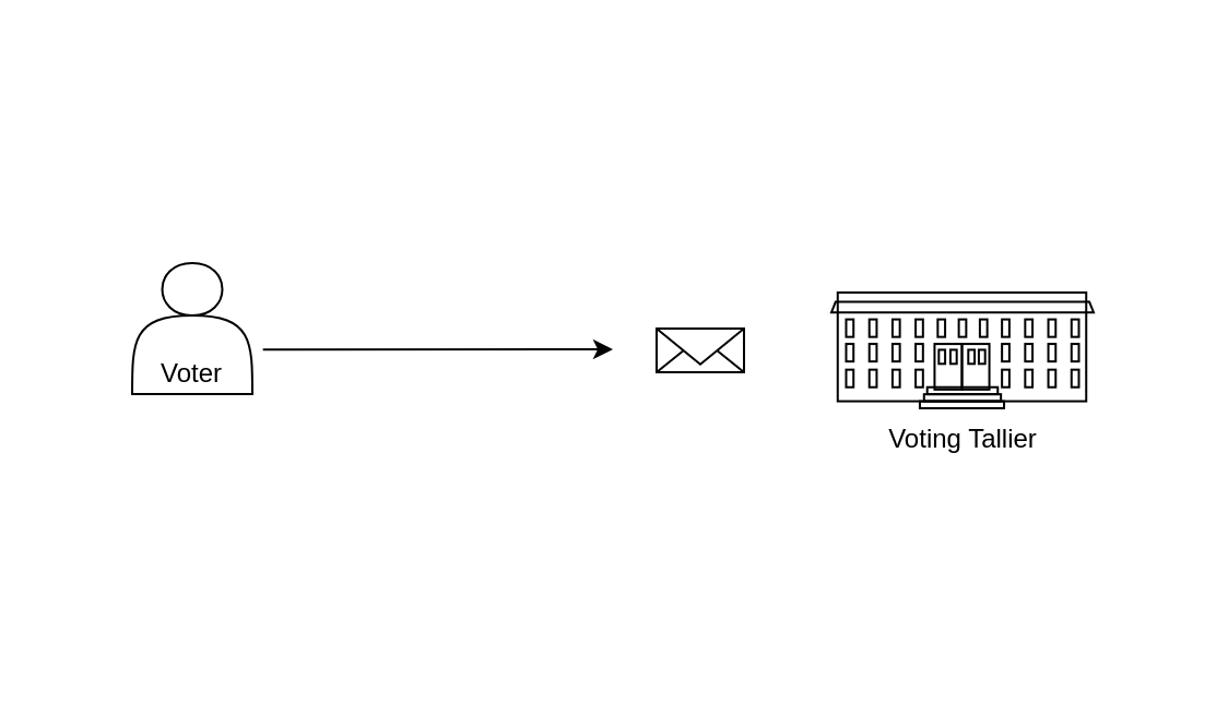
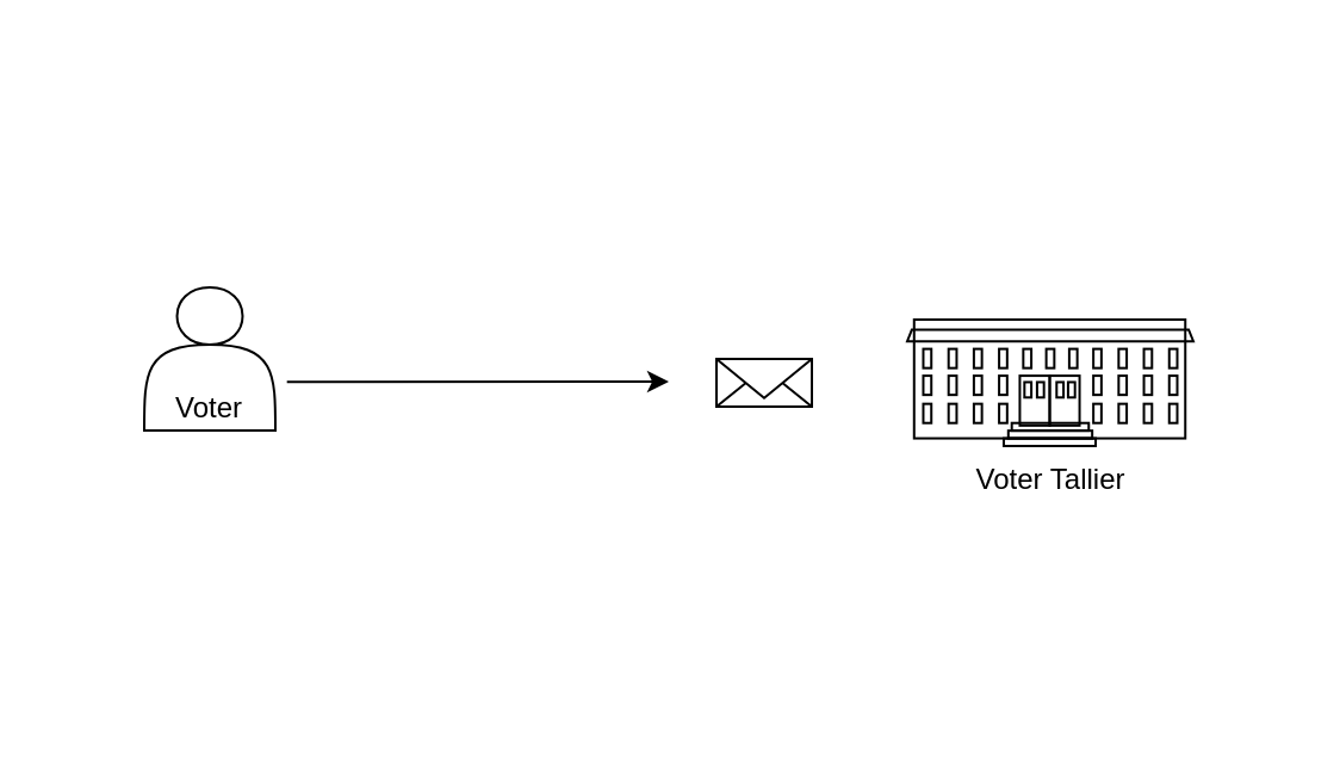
  <mxCell id="0" />
  <mxCell id="1" parent="0" />
  <mxCell id="2" value="" style="rounded=0;whiteSpace=wrap;html=1;fontColor=none;fillColor=none;strokeColor=none;" parent="1" vertex="1"><mxGeometry x="20" y="20" width="520" height="280" as="geometry" /></mxCell>
  <mxCell id="3" value="Voter" style="shape=actor;whiteSpace=wrap;html=1;verticalAlign=bottom;fillColor=none;" parent="1" vertex="1"><mxGeometry x="60" y="120" width="55" height="60" as="geometry" /></mxCell>
- <mxCell id="4" value="Voting Tallier" style="shape=mxgraph.cisco.buildings.university;html=1;pointerEvents=1;dashed=0;fillColor=none;strokeColor=#000000;strokeWidth=1;verticalLabelPosition=bottom;verticalAlign=top;align=center;outlineConnect=0;" parent="1" vertex="1"><mxGeometry x="380" y="133.5" width="120" height="53" as="geometry" /></mxCell>
+ <mxCell id="4" value="Voter Tallier" style="shape=mxgraph.cisco.buildings.university;html=1;pointerEvents=1;dashed=0;fillColor=none;strokeColor=#000000;strokeWidth=1;verticalLabelPosition=bottom;verticalAlign=top;align=center;outlineConnect=0;" parent="1" vertex="1"><mxGeometry x="380" y="133.5" width="120" height="53" as="geometry" /></mxCell>
  <mxCell id="5" value="" style="html=1;verticalLabelPosition=bottom;align=center;labelBackgroundColor=#ffffff;verticalAlign=top;strokeWidth=1;strokeColor=#000000;shadow=0;dashed=0;shape=mxgraph.ios7.icons.mail;fillColor=none;" vertex="1" parent="1"><mxGeometry x="300" y="150" width="40" height="20" as="geometry" /></mxCell>
  <mxCell id="6" value="" style="endArrow=classic;html=1;rounded=0;fontColor=none;exitX=0.192;exitY=0.5;exitDx=0;exitDy=0;exitPerimeter=0;" edge="1" parent="1"><mxGeometry width="50" height="50" relative="1" as="geometry"><mxPoint x="119.84" y="159.57" as="sourcePoint" /><mxPoint x="280" y="159.5" as="targetPoint" /></mxGeometry></mxCell>
